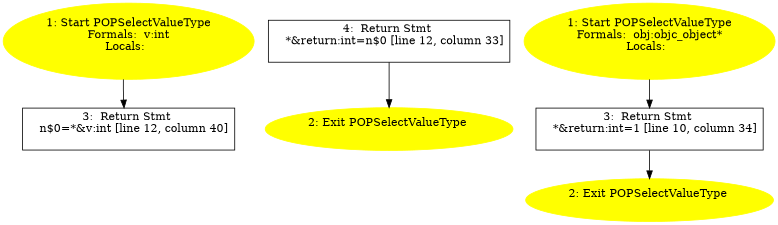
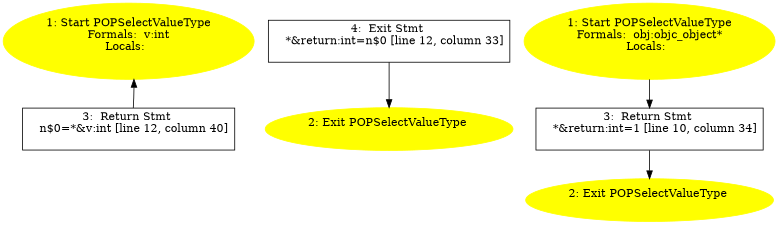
  digraph {
    node [color=yellow style=filled]
    n1 [label="1: Start POPSelectValueType\nFormals:  v:int\nLocals:  \n  "]
    n2 [label="3:  Return Stmt \n   n$0=*&v:int [line 12, column 40]\n " shape=box color="" style=""]
-   n3 [label="4:  Return Stmt \n   *&return:int=n$0 [line 12, column 33]\n " shape=box color="" style=""]
+   n3 [label="4:  Exit Stmt \n   *&return:int=n$0 [line 12, column 33]\n " shape=box color="" style=""]
    n4 [label="2: Exit POPSelectValueType \n  "]
    n5 [label="1: Start POPSelectValueType\nFormals:  obj:objc_object*\nLocals:  \n  "]
    n6 [label="3:  Return Stmt \n   *&return:int=1 [line 10, column 34]\n " shape=box color="" style=""]
    n7 [label="2: Exit POPSelectValueType \n  "]
-   n1 -> n2
+   n2 -> n1
    n3 -> n4
    n5 -> n6
    n6 -> n7
  }
